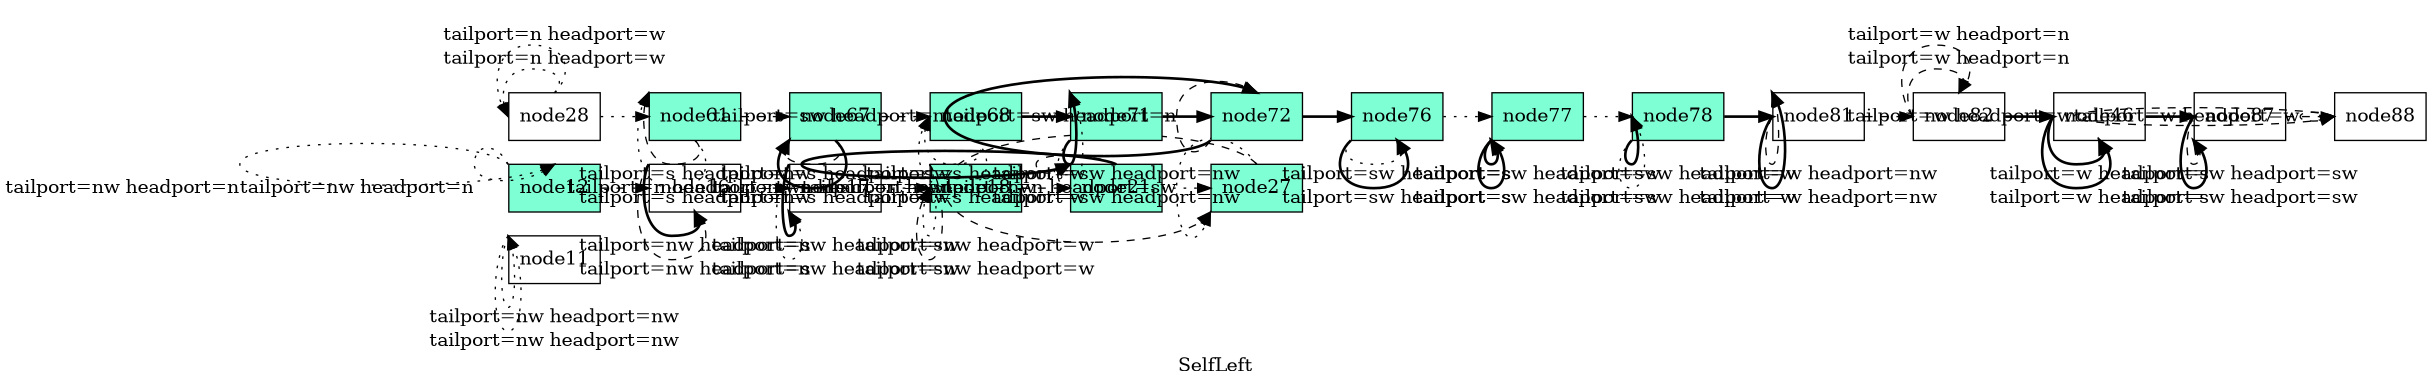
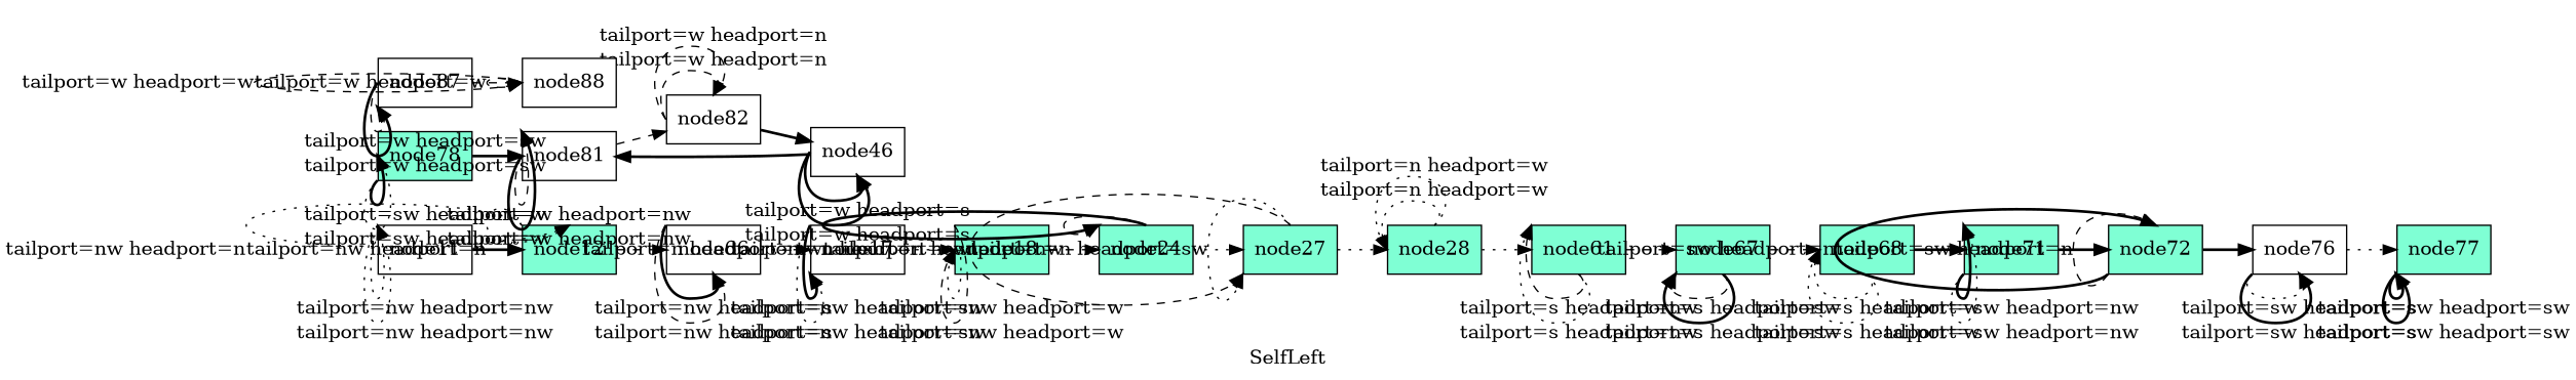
  digraph {
    label=SelfLeft
    rankdir=LR
    node [fillcolor=aquamarine shape=box style=filled]
    edge [style=dotted]
    node11 [fillcolor=white]
    node12
-   node16 [fillcolor=white]
+   node16 [fillcolor=white label=node66]
    node17 [fillcolor=white]
    node18
-   node21
+   node21 [label=node24]
    node27
-   node28 [fillcolor=white]
+   node28
    node61
    node67
    node68
    node71
    node72
-   node76
+   node76 [fillcolor=white]
    node77
    node78
    node81 [fillcolor=white]
    node82 [fillcolor=white]
    n19 [fillcolor=white label=node46]
    node87 [fillcolor=white]
    node88 [fillcolor=white]
    node11 -> node11 [headport=nw label="tailport=nw headport=nw" tailport=nw]
    node11 -> node11 [headport=nw label="tailport=nw headport=nw" tailport=nw]
+   node11 -> node12 [style=bold]
    node12 -> node12 [headport=n label="tailport=nw headport=n" tailport=nw]
    node12 -> node12 [headport=n label="tailport=nw headport=n" tailport=nw]
    node12 -> node16 [style=dashed]
    node16 -> node16 [headport=s label="tailport=nw headport=s" style=bold tailport=nw]
    node16 -> node16 [headport=s label="tailport=nw headport=s" style=dashed tailport=nw]
    node16 -> node17
    node17 -> node17 [headport=sw label="tailport=nw headport=sw" style=bold tailport=nw]
    node17 -> node17 [headport=sw label="tailport=nw headport=sw" tailport=nw]
    node17 -> node18
    node18 -> node18 [headport=w label="tailport=nw headport=w" tailport=nw]
    node18 -> node18 [headport=w label="tailport=nw headport=w" style=dashed tailport=nw]
    node18 -> node21 [style=dashed]
    node21 -> node21 [headport=nw label="tailport=n headport=nw" style=dashed tailport=n]
    node21 -> node21 [headport=nw label="tailport=n headport=nw" style=bold tailport=n]
    node21 -> node27
    node27 -> node27 [headport=sw label="tailport=n headport=sw" tailport=n]
    node27 -> node27 [headport=sw label="tailport=n headport=sw" style=dashed tailport=n]
+   node27 -> node28
    node28 -> node28 [headport=w label="tailport=n headport=w" tailport=n]
    node28 -> node28 [headport=w label="tailport=n headport=w" tailport=n]
    node28 -> node61
    node61 -> node61 [headport=nw label="tailport=s headport=nw" style=dashed tailport=s]
    node61 -> node61 [headport=nw label="tailport=s headport=nw" tailport=s]
    node61 -> node67 [style=dashed]
    node67 -> node67 [headport=sw label="tailport=s headport=sw" style=dashed tailport=s]
    node67 -> node67 [headport=sw label="tailport=s headport=sw" style=bold tailport=s]
    node67 -> node68 [style=dashed]
    node68 -> node68 [headport=w label="tailport=s headport=w" tailport=s]
    node68 -> node68 [headport=w label="tailport=s headport=w" tailport=s]
    node68 -> node71 [style=bold]
    node71 -> node71 [headport=nw label="tailport=sw headport=nw" style=bold tailport=sw]
    node71 -> node71 [headport=nw label="tailport=sw headport=nw" tailport=sw]
    node71 -> node72 [style=bold]
    node72 -> node72 [headport=n label="tailport=sw headport=n" style=dashed tailport=sw]
    node72 -> node72 [headport=n label="tailport=sw headport=n" style=bold tailport=sw]
    node72 -> node76 [style=bold]
    node76 -> node76 [headport=s label="tailport=sw headport=s" tailport=sw]
    node76 -> node76 [headport=s label="tailport=sw headport=s" style=bold tailport=sw]
    node76 -> node77
    node77 -> node77 [headport=sw label="tailport=sw headport=sw" style=bold tailport=sw]
    node77 -> node77 [headport=sw label="tailport=sw headport=sw" style=bold tailport=sw]
-   node77 -> node78
    node78 -> node78 [headport=w label="tailport=sw headport=w" style=bold tailport=sw]
    node78 -> node78 [headport=w label="tailport=sw headport=w" tailport=sw]
    node78 -> node81 [style=bold]
    node81 -> node81 [headport=nw label="tailport=w headport=nw" style=dashed tailport=w]
    node81 -> node81 [headport=nw label="tailport=w headport=nw" style=bold tailport=w]
    node81 -> node82 [style=dashed]
    node82 -> node82 [headport=n label="tailport=w headport=n" style=dashed tailport=w]
    node82 -> node82 [headport=n label="tailport=w headport=n" style=dashed tailport=w]
    node82 -> n19 [style=bold]
    n19 -> n19 [headport=s label="tailport=w headport=s" style=bold tailport=w]
    n19 -> n19 [headport=s label="tailport=w headport=s" style=bold tailport=w]
-   n19 -> node87 [style=bold]
+   n19 -> node81 [style=bold]
    node87 -> node87 [headport=sw label="tailport=w headport=sw" style=dashed tailport=w]
    node87 -> node87 [headport=sw label="tailport=w headport=sw" style=bold tailport=w]
    node87 -> node88 [style=dashed]
    node88 -> node88 [headport=w label="tailport=w headport=w" style=dashed tailport=w]
    node88 -> node88 [headport=w label="tailport=w headport=w" style=dashed tailport=w]
  }
